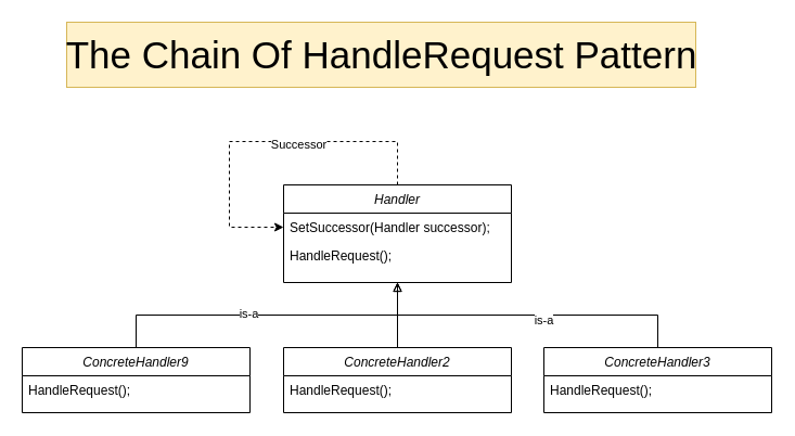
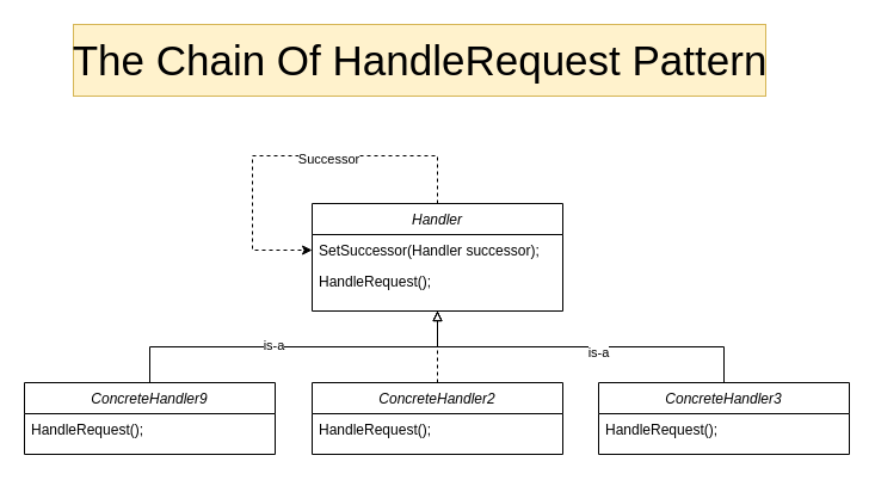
  <mxCell id="0" />
  <mxCell id="1" parent="0" />
  <mxCell id="2" value="Handler" style="swimlane;fontStyle=2;align=center;verticalAlign=top;childLayout=stackLayout;horizontal=1;startSize=26;horizontalStack=0;resizeParent=1;resizeLast=0;collapsible=1;marginBottom=0;rounded=0;shadow=0;strokeWidth=1;" parent="1" vertex="1"><mxGeometry x="261" y="170" width="210" height="90" as="geometry"><mxRectangle x="230" y="140" width="160" height="26" as="alternateBounds" /></mxGeometry></mxCell>
  <mxCell id="3" value="SetSuccessor(Handler successor);" style="text;align=left;verticalAlign=top;spacingLeft=4;spacingRight=4;overflow=hidden;rotatable=0;points=[[0,0.5],[1,0.5]];portConstraint=eastwest;" parent="2" vertex="1"><mxGeometry y="26" width="210" height="26" as="geometry" /></mxCell>
  <mxCell id="4" value="HandleRequest();" style="text;align=left;verticalAlign=top;spacingLeft=4;spacingRight=4;overflow=hidden;rotatable=0;points=[[0,0.5],[1,0.5]];portConstraint=eastwest;rounded=0;shadow=0;html=0;" parent="2" vertex="1"><mxGeometry y="52" width="210" height="26" as="geometry" /></mxCell>
  <mxCell id="5" style="edgeStyle=orthogonalEdgeStyle;rounded=0;orthogonalLoop=1;jettySize=auto;html=1;entryX=0;entryY=0.5;entryDx=0;entryDy=0;dashed=1;" edge="1" parent="2" source="2" target="3"><mxGeometry relative="1" as="geometry"><Array as="points"><mxPoint x="105" y="-40" /><mxPoint x="-50" y="-40" /><mxPoint x="-50" y="39" /></Array></mxGeometry></mxCell>
  <mxCell id="6" value="Successor" style="edgeLabel;html=1;align=center;verticalAlign=middle;resizable=0;points=[];" vertex="1" connectable="0" parent="5"><mxGeometry x="-0.185" y="2" relative="1" as="geometry"><mxPoint as="offset" /></mxGeometry></mxCell>
  <mxCell id="7" style="edgeStyle=orthogonalEdgeStyle;rounded=0;orthogonalLoop=1;jettySize=auto;html=1;entryX=0.5;entryY=1;entryDx=0;entryDy=0;endArrow=block;endFill=0;" edge="1" parent="1" source="9" target="2"><mxGeometry relative="1" as="geometry"><Array as="points"><mxPoint x="125" y="290" /><mxPoint x="366" y="290" /></Array></mxGeometry></mxCell>
  <mxCell id="8" value="is-a&lt;br&gt;" style="edgeLabel;html=1;align=center;verticalAlign=middle;resizable=0;points=[];" vertex="1" connectable="0" parent="7"><mxGeometry x="-0.116" y="2" relative="1" as="geometry"><mxPoint as="offset" /></mxGeometry></mxCell>
  <mxCell id="9" value="ConcreteHandler9" style="swimlane;fontStyle=2;align=center;verticalAlign=top;childLayout=stackLayout;horizontal=1;startSize=26;horizontalStack=0;resizeParent=1;resizeLast=0;collapsible=1;marginBottom=0;rounded=0;shadow=0;strokeWidth=1;" vertex="1" parent="1"><mxGeometry x="20" y="320" width="210" height="60" as="geometry"><mxRectangle x="230" y="140" width="160" height="26" as="alternateBounds" /></mxGeometry></mxCell>
  <mxCell id="10" value="HandleRequest();" style="text;align=left;verticalAlign=top;spacingLeft=4;spacingRight=4;overflow=hidden;rotatable=0;points=[[0,0.5],[1,0.5]];portConstraint=eastwest;rounded=0;shadow=0;html=0;" vertex="1" parent="9"><mxGeometry y="26" width="210" height="26" as="geometry" /></mxCell>
- <mxCell id="11" style="edgeStyle=orthogonalEdgeStyle;rounded=0;orthogonalLoop=1;jettySize=auto;html=1;entryX=0.5;entryY=1;entryDx=0;entryDy=0;endArrow=block;endFill=0;" edge="1" parent="1" source="12" target="2"><mxGeometry relative="1" as="geometry" /></mxCell>
+ <mxCell id="11" style="edgeStyle=orthogonalEdgeStyle;rounded=0;orthogonalLoop=1;jettySize=auto;html=1;entryX=0.5;entryY=1;entryDx=0;entryDy=0;endArrow=block;endFill=0;dashed=1;" edge="1" parent="1" source="12" target="2"><mxGeometry relative="1" as="geometry" /></mxCell>
  <mxCell id="12" value="ConcreteHandler2" style="swimlane;fontStyle=2;align=center;verticalAlign=top;childLayout=stackLayout;horizontal=1;startSize=26;horizontalStack=0;resizeParent=1;resizeLast=0;collapsible=1;marginBottom=0;rounded=0;shadow=0;strokeWidth=1;" vertex="1" parent="1"><mxGeometry x="261" y="320" width="210" height="60" as="geometry"><mxRectangle x="230" y="140" width="160" height="26" as="alternateBounds" /></mxGeometry></mxCell>
  <mxCell id="13" value="HandleRequest();" style="text;align=left;verticalAlign=top;spacingLeft=4;spacingRight=4;overflow=hidden;rotatable=0;points=[[0,0.5],[1,0.5]];portConstraint=eastwest;rounded=0;shadow=0;html=0;" vertex="1" parent="12"><mxGeometry y="26" width="210" height="26" as="geometry" /></mxCell>
- <mxCell id="14" style="edgeStyle=orthogonalEdgeStyle;rounded=0;orthogonalLoop=1;jettySize=auto;html=1;entryX=0.5;entryY=1;entryDx=0;entryDy=0;endArrow=open;endFill=0;" edge="1" parent="1" source="16" target="2"><mxGeometry relative="1" as="geometry"><Array as="points"><mxPoint x="606" y="290" /><mxPoint x="366" y="290" /></Array></mxGeometry></mxCell>
+ <mxCell id="14" style="edgeStyle=orthogonalEdgeStyle;rounded=0;orthogonalLoop=1;jettySize=auto;html=1;entryX=0.5;entryY=1;entryDx=0;entryDy=0;endArrow=block;endFill=0;" edge="1" parent="1" source="16" target="2"><mxGeometry relative="1" as="geometry"><Array as="points"><mxPoint x="606" y="290" /><mxPoint x="366" y="290" /></Array></mxGeometry></mxCell>
  <mxCell id="15" value="is-a" style="edgeLabel;html=1;align=center;verticalAlign=middle;resizable=0;points=[];" vertex="1" connectable="0" parent="14"><mxGeometry x="-0.093" y="4" relative="1" as="geometry"><mxPoint as="offset" /></mxGeometry></mxCell>
  <mxCell id="16" value="ConcreteHandler3" style="swimlane;fontStyle=2;align=center;verticalAlign=top;childLayout=stackLayout;horizontal=1;startSize=26;horizontalStack=0;resizeParent=1;resizeLast=0;collapsible=1;marginBottom=0;rounded=0;shadow=0;strokeWidth=1;" vertex="1" parent="1"><mxGeometry x="501" y="320" width="210" height="60" as="geometry"><mxRectangle x="230" y="140" width="160" height="26" as="alternateBounds" /></mxGeometry></mxCell>
  <mxCell id="17" value="HandleRequest();" style="text;align=left;verticalAlign=top;spacingLeft=4;spacingRight=4;overflow=hidden;rotatable=0;points=[[0,0.5],[1,0.5]];portConstraint=eastwest;rounded=0;shadow=0;html=0;" vertex="1" parent="16"><mxGeometry y="26" width="210" height="26" as="geometry" /></mxCell>
  <mxCell id="18" value="&lt;font style=&quot;font-size: 35px;&quot;&gt;The Chain Of HandleRequest Pattern&lt;/font&gt;" style="text;html=1;align=center;verticalAlign=middle;resizable=0;points=[];autosize=1;strokeColor=#d6b656;fillColor=#fff2cc;" vertex="1" parent="1"><mxGeometry x="61" y="20" width="580" height="60" as="geometry" /></mxCell>
